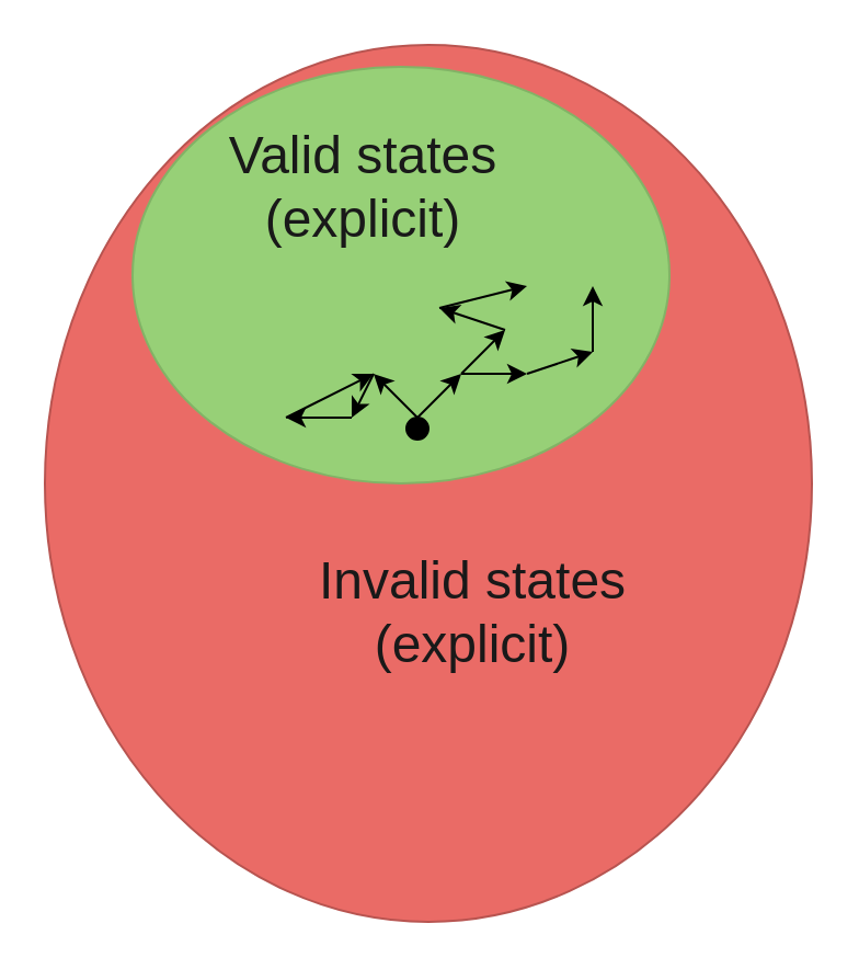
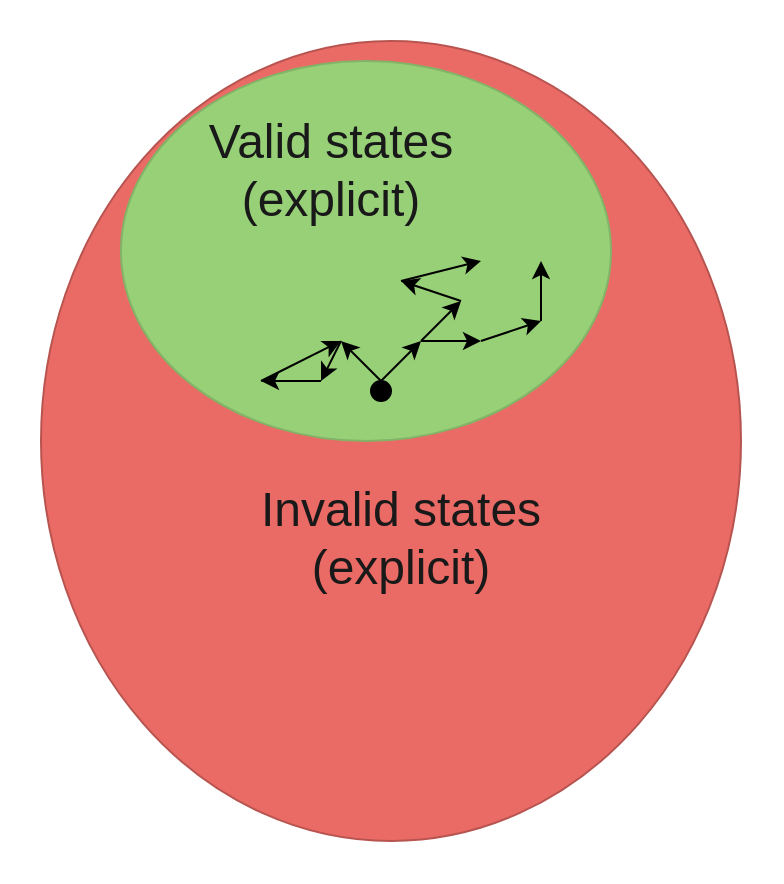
  <mxCell id="0" />
  <mxCell id="1" parent="0" />
  <mxCell id="2" value="Valid&lt;br&gt;States" style="text;fontSize=24;align=center;verticalAlign=middle;html=1;fontColor=#191919;" parent="1" vertex="1"><mxGeometry x="70" y="60" width="190" height="70" as="geometry" /></mxCell>
  <mxCell id="3" value="" style="ellipse;strokeColor=#b85450;html=1;fillColor=#EA6B66;movable=0;resizable=0;rotatable=0;deletable=0;editable=0;connectable=0;" parent="1" vertex="1"><mxGeometry x="20" y="20" width="350" height="400" as="geometry" /></mxCell>
  <mxCell id="4" value="" style="ellipse;strokeColor=#82b366;html=1;fillColor=#97D077;movable=0;resizable=0;rotatable=0;deletable=0;editable=0;connectable=0;" parent="1" vertex="1"><mxGeometry x="60" y="30" width="245" height="190" as="geometry" /></mxCell>
- <mxCell id="5" value="Invalid states&lt;br&gt;(explicit)" style="text;fontSize=24;align=center;verticalAlign=middle;html=1;fontColor=#191919;" parent="1" vertex="1"><mxGeometry x="120" y="244" width="190" height="70" as="geometry" /></mxCell>
+ <mxCell id="5" value="Invalid states&lt;br&gt;(explicit)" style="text;fontSize=24;align=center;verticalAlign=middle;html=1;fontColor=#191919;" parent="1" vertex="1"><mxGeometry x="105" y="234" width="190" height="70" as="geometry" /></mxCell>
  <mxCell id="6" value="Valid states&lt;br&gt;(explicit)" style="text;fontSize=24;align=center;verticalAlign=middle;html=1;fontColor=#191919;" parent="1" vertex="1"><mxGeometry x="70" y="50" width="190" height="70" as="geometry" /></mxCell>
  <mxCell id="7" value="" style="endArrow=classic;html=1;" edge="1" parent="1"><mxGeometry width="50" height="50" relative="1" as="geometry"><mxPoint x="190" y="190" as="sourcePoint" /><mxPoint x="210" y="170" as="targetPoint" /></mxGeometry></mxCell>
  <mxCell id="8" value="" style="endArrow=classic;html=1;" edge="1" parent="1"><mxGeometry width="50" height="50" relative="1" as="geometry"><mxPoint x="210" y="170" as="sourcePoint" /><mxPoint x="230" y="150" as="targetPoint" /></mxGeometry></mxCell>
  <mxCell id="9" value="" style="endArrow=classic;html=1;" edge="1" parent="1"><mxGeometry width="50" height="50" relative="1" as="geometry"><mxPoint x="230" y="150" as="sourcePoint" /><mxPoint x="200" y="140" as="targetPoint" /></mxGeometry></mxCell>
  <mxCell id="10" value="" style="endArrow=classic;html=1;anchorPointDirection=0;" edge="1" parent="1"><mxGeometry width="50" height="50" relative="1" as="geometry"><mxPoint x="200" y="140" as="sourcePoint" /><mxPoint x="240" y="130" as="targetPoint" /></mxGeometry></mxCell>
  <mxCell id="11" value="" style="endArrow=classic;html=1;" edge="1" parent="1"><mxGeometry width="50" height="50" relative="1" as="geometry"><mxPoint x="190" y="190" as="sourcePoint" /><mxPoint x="170" y="170" as="targetPoint" /></mxGeometry></mxCell>
  <mxCell id="12" value="" style="endArrow=classic;html=1;" edge="1" parent="1"><mxGeometry width="50" height="50" relative="1" as="geometry"><mxPoint x="210" y="170" as="sourcePoint" /><mxPoint x="240" y="170" as="targetPoint" /></mxGeometry></mxCell>
  <mxCell id="13" value="" style="endArrow=classic;html=1;" edge="1" parent="1"><mxGeometry width="50" height="50" relative="1" as="geometry"><mxPoint x="240" y="170" as="sourcePoint" /><mxPoint x="270" y="160" as="targetPoint" /></mxGeometry></mxCell>
  <mxCell id="14" value="" style="endArrow=classic;html=1;" edge="1" parent="1"><mxGeometry width="50" height="50" relative="1" as="geometry"><mxPoint x="270" y="160" as="sourcePoint" /><mxPoint x="270" y="130" as="targetPoint" /></mxGeometry></mxCell>
  <mxCell id="15" value="" style="endArrow=classic;html=1;" edge="1" parent="1"><mxGeometry width="50" height="50" relative="1" as="geometry"><mxPoint x="170" y="170" as="sourcePoint" /><mxPoint x="160" y="190" as="targetPoint" /></mxGeometry></mxCell>
  <mxCell id="16" value="" style="endArrow=classic;html=1;" edge="1" parent="1"><mxGeometry width="50" height="50" relative="1" as="geometry"><mxPoint x="160" y="190" as="sourcePoint" /><mxPoint x="130" y="190" as="targetPoint" /></mxGeometry></mxCell>
  <mxCell id="17" value="" style="endArrow=classic;html=1;" edge="1" parent="1"><mxGeometry width="50" height="50" relative="1" as="geometry"><mxPoint x="130" y="190" as="sourcePoint" /><mxPoint x="170" y="170" as="targetPoint" /></mxGeometry></mxCell>
  <mxCell id="18" value="" style="ellipse;whiteSpace=wrap;html=1;aspect=fixed;fillColor=#000000;" vertex="1" parent="1"><mxGeometry x="185" y="190" width="10" height="10" as="geometry" /></mxCell>
